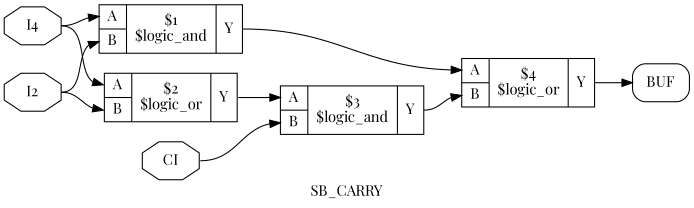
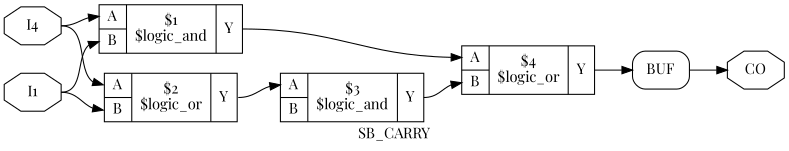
  digraph {
    fontname="Playfair Display"
    label=SB_CARRY
    rankdir=LR
    remincross=true
    node [fontname="Playfair Display" shape=octagon]
    edge [color=black fontname="Playfair Display" headport="p11:w" tailport=e]
-   n1 [color=black fontcolor=black label=CI]
    n2 [label="{{<p10> A|<p11> B}|$3\n$logic_and|{<p12> Y}}" shape=record]
    n3 [label="{{<p10> A|<p11> B}|$4\n$logic_or|{<p12> Y}}" shape=record]
-   n4 [color=black fontcolor=black label=I2]
+   n4 [color=black fontcolor=black label=I1]
    n5 [label="{{<p10> A|<p11> B}|$2\n$logic_or|{<p12> Y}}" shape=record]
    n6 [label="{{<p10> A|<p11> B}|$1\n$logic_and|{<p12> Y}}" shape=record]
    n7 [color=black fontcolor=black label=I4]
+   n8 [color=black fontcolor=black label=CO]
    n9 [label=BUF shape=box style=rounded]
-   n1 -> n2
    n2 -> n3 [tailport="p12:e"]
    n3 -> n9 [headport="w:w" tailport="p12:e"]
    n4 -> n5
    n4 -> n6
    n5 -> n2 [headport="p10:w" tailport="p12:e"]
    n6 -> n3 [headport="p10:w" tailport="p12:e"]
    n7 -> n5 [headport="p10:w"]
    n7 -> n6 [headport="p10:w"]
+   n9 -> n8 [headport=w tailport="e:e"]
  }
